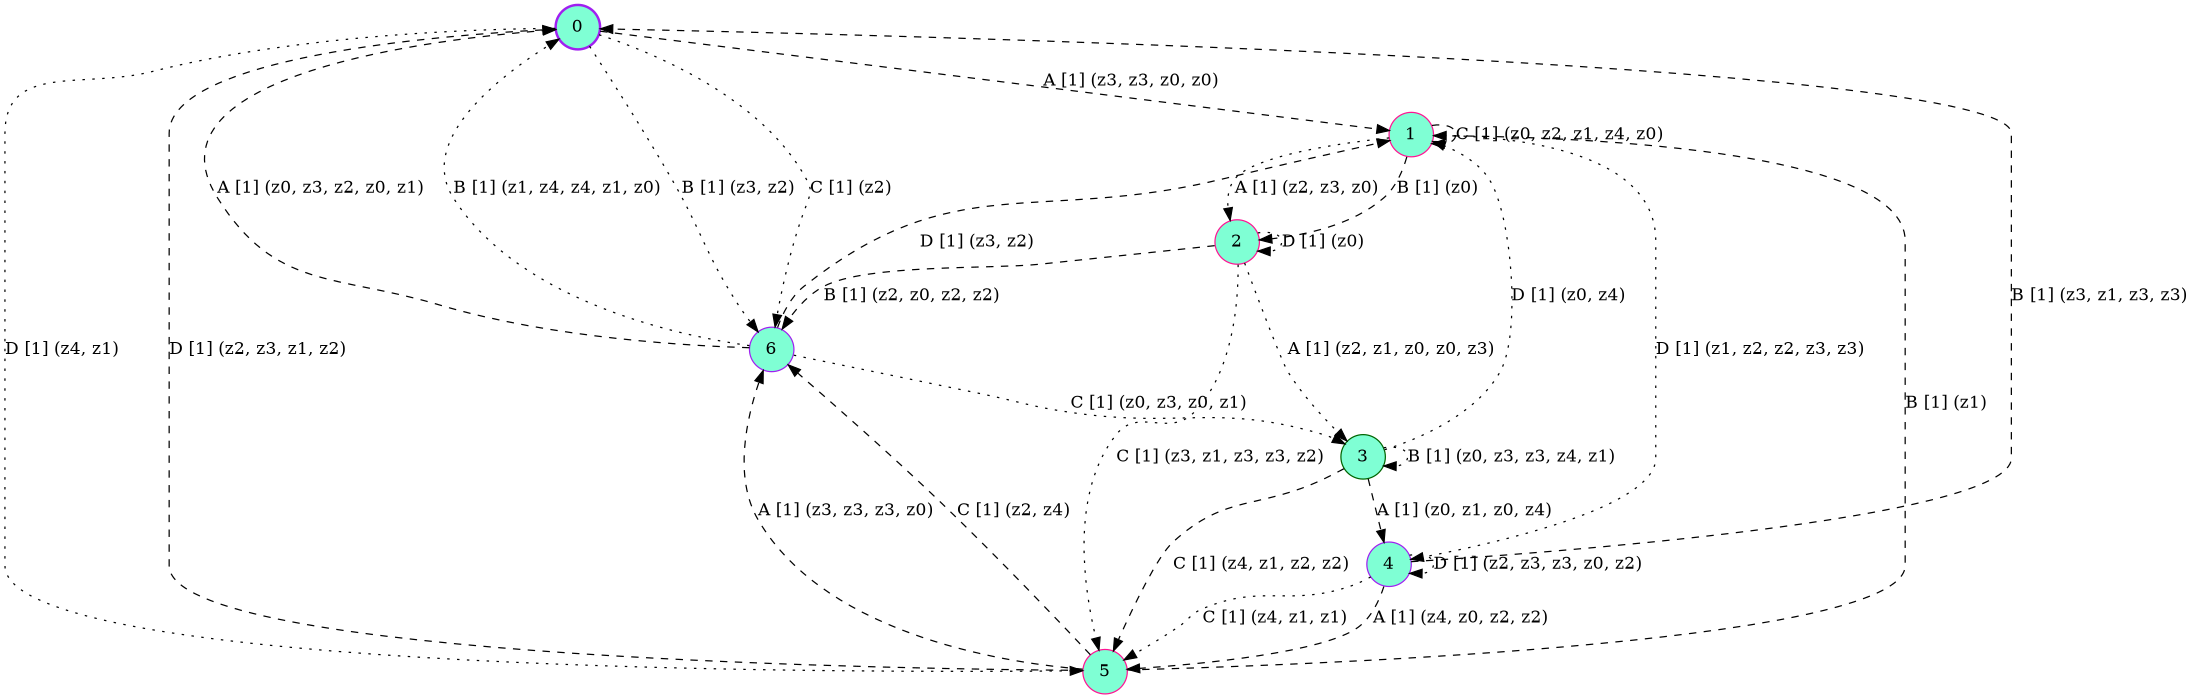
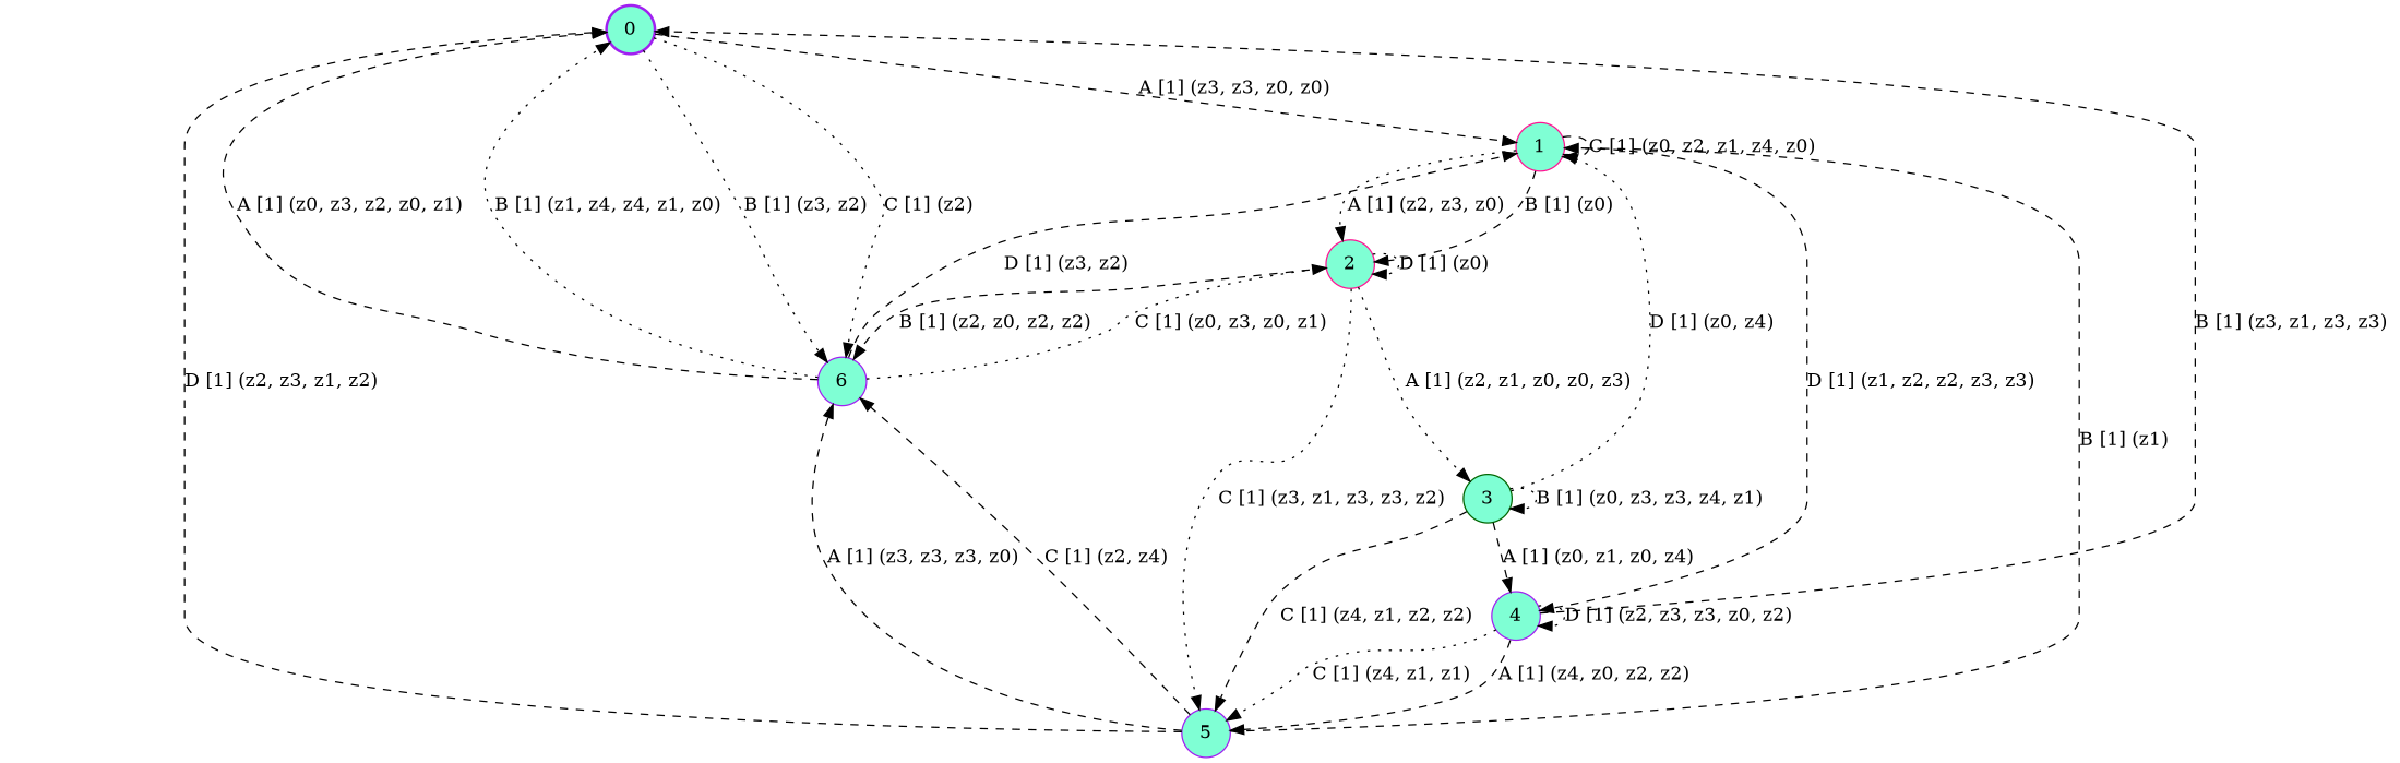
  digraph {
    node [color=purple fillcolor=aquamarine shape=circle style=filled]
    edge [style=dashed]
    0 [style="bold,filled"]
    1 [color=deeppink]
    6
-   5 [color=deeppink]
+   5
    2 [color=deeppink]
    4
    3 [color=darkgreen]
    0 -> 1 [label="A [1] (z3, z3, z0, z0) "]
    0 -> 6 [label="B [1] (z3, z2) " style=dotted]
    0 -> 6 [label="C [1] (z2) " style=dotted]
-   0 -> 5 [label="D [1] (z4, z1) " style=dotted]
    1 -> 1 [label="C [1] (z0, z2, z1, z4, z0) "]
    1 -> 2 [label="A [1] (z2, z3, z0) " style=dotted]
    1 -> 2 [label="B [1] (z0) "]
-   1 -> 4 [label="D [1] (z1, z2, z2, z3, z3) " style=dotted]
+   1 -> 4 [label="D [1] (z1, z2, z2, z3, z3) "]
    6 -> 0 [label="A [1] (z0, z3, z2, z0, z1) "]
    6 -> 0 [label="B [1] (z1, z4, z4, z1, z0) " style=dotted]
    6 -> 1 [label="D [1] (z3, z2) "]
-   6 -> 3 [label="C [1] (z0, z3, z0, z1) " style=dotted]
+   6 -> 2 [label="C [1] (z0, z3, z0, z1) " style=dotted]
    5 -> 0 [label="D [1] (z2, z3, z1, z2) "]
    5 -> 1 [label="B [1] (z1) "]
    5 -> 6 [label="A [1] (z3, z3, z3, z0) "]
    5 -> 6 [label="C [1] (z2, z4) "]
    2 -> 6 [label="B [1] (z2, z0, z2, z2) "]
    2 -> 5 [label="C [1] (z3, z1, z3, z3, z2) " style=dotted]
    2 -> 2 [label="D [1] (z0) " style=dotted]
    2 -> 3 [label="A [1] (z2, z1, z0, z0, z3) " style=dotted]
    4 -> 0 [label="B [1] (z3, z1, z3, z3) "]
    4 -> 5 [label="A [1] (z4, z0, z2, z2) "]
    4 -> 5 [label="C [1] (z4, z1, z1) " style=dotted]
    4 -> 4 [label="D [1] (z2, z3, z3, z0, z2) " style=dotted]
    3 -> 1 [label="D [1] (z0, z4) " style=dotted]
    3 -> 5 [label="C [1] (z4, z1, z2, z2) "]
    3 -> 4 [label="A [1] (z0, z1, z0, z4) "]
    3 -> 3 [label="B [1] (z0, z3, z3, z4, z1) " style=dotted]
  }
